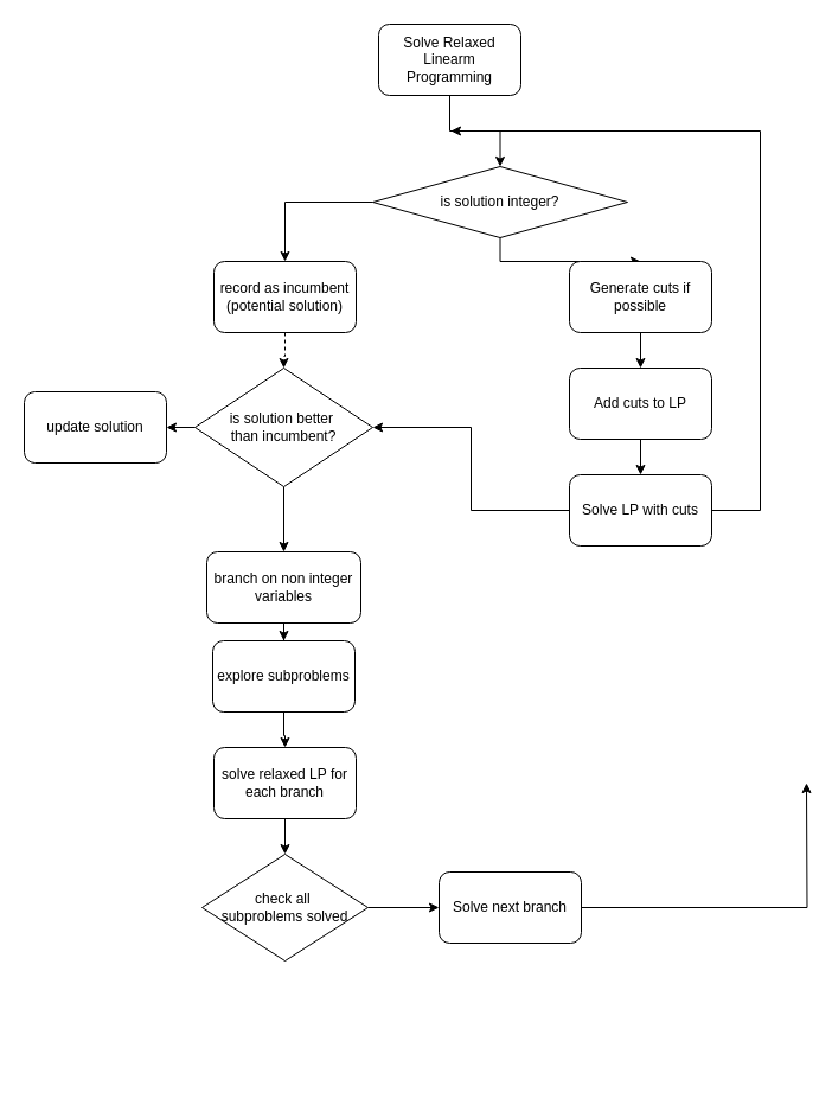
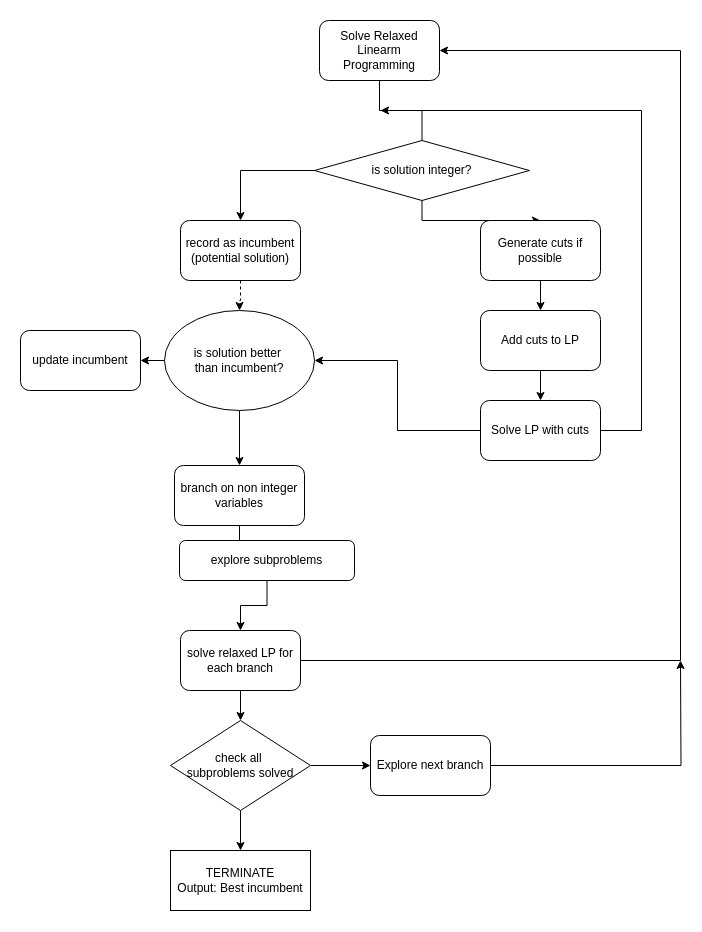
  <mxCell id="0" />
  <mxCell id="1" parent="0" />
- <mxCell id="2" style="edgeStyle=orthogonalEdgeStyle;rounded=0;orthogonalLoop=1;jettySize=auto;html=1;entryX=0.5;entryY=0;entryDx=0;entryDy=0;" edge="1" parent="1" source="3" target="6"><mxGeometry relative="1" as="geometry" /></mxCell>
+ <mxCell id="2" style="edgeStyle=orthogonalEdgeStyle;rounded=0;orthogonalLoop=1;jettySize=auto;html=1;entryX=0.5;entryY=0;entryDx=0;entryDy=0;endArrow=none;" edge="1" parent="1" source="3" target="6"><mxGeometry relative="1" as="geometry" /></mxCell>
  <mxCell id="3" value="Solve Relaxed Linearm Programming" style="rounded=1;whiteSpace=wrap;html=1;" vertex="1" parent="1"><mxGeometry x="319" y="20" width="120" height="60" as="geometry" /></mxCell>
  <mxCell id="4" style="edgeStyle=orthogonalEdgeStyle;rounded=0;orthogonalLoop=1;jettySize=auto;html=1;entryX=0.5;entryY=0;entryDx=0;entryDy=0;" edge="1" parent="1" source="6" target="8"><mxGeometry relative="1" as="geometry" /></mxCell>
  <mxCell id="5" style="edgeStyle=orthogonalEdgeStyle;rounded=0;orthogonalLoop=1;jettySize=auto;html=1;entryX=0.5;entryY=0;entryDx=0;entryDy=0;" edge="1" parent="1" source="6" target="10"><mxGeometry relative="1" as="geometry" /></mxCell>
  <mxCell id="6" value="is solution integer?" style="rhombus;whiteSpace=wrap;html=1;" vertex="1" parent="1"><mxGeometry x="314" y="140" width="215" height="60" as="geometry" /></mxCell>
  <mxCell id="7" style="edgeStyle=orthogonalEdgeStyle;rounded=0;orthogonalLoop=1;jettySize=auto;html=1;dashed=1;" edge="1" parent="1" source="8" target="18"><mxGeometry relative="1" as="geometry" /></mxCell>
  <mxCell id="8" value="record as incumbent (potential solution)" style="rounded=1;whiteSpace=wrap;html=1;" vertex="1" parent="1"><mxGeometry x="180" y="220" width="120" height="60" as="geometry" /></mxCell>
  <mxCell id="9" style="edgeStyle=orthogonalEdgeStyle;rounded=0;orthogonalLoop=1;jettySize=auto;html=1;" edge="1" parent="1" source="10" target="12"><mxGeometry relative="1" as="geometry" /></mxCell>
  <mxCell id="10" value="Generate cuts if possible" style="rounded=1;whiteSpace=wrap;html=1;" vertex="1" parent="1"><mxGeometry x="480" y="220" width="120" height="60" as="geometry" /></mxCell>
  <mxCell id="11" style="edgeStyle=orthogonalEdgeStyle;rounded=0;orthogonalLoop=1;jettySize=auto;html=1;entryX=0.5;entryY=0;entryDx=0;entryDy=0;" edge="1" parent="1" source="12" target="15"><mxGeometry relative="1" as="geometry" /></mxCell>
  <mxCell id="12" value="Add cuts to LP" style="rounded=1;whiteSpace=wrap;html=1;" vertex="1" parent="1"><mxGeometry x="480" y="310" width="120" height="60" as="geometry" /></mxCell>
  <mxCell id="13" style="edgeStyle=orthogonalEdgeStyle;rounded=0;orthogonalLoop=1;jettySize=auto;html=1;exitX=1;exitY=0.5;exitDx=0;exitDy=0;" edge="1" parent="1" source="15"><mxGeometry relative="1" as="geometry"><mxPoint x="380" y="110" as="targetPoint" /><mxPoint x="740" y="430" as="sourcePoint" /><Array as="points"><mxPoint x="641" y="430" /></Array></mxGeometry></mxCell>
  <mxCell id="14" style="edgeStyle=orthogonalEdgeStyle;rounded=0;orthogonalLoop=1;jettySize=auto;html=1;entryX=1;entryY=0.5;entryDx=0;entryDy=0;" edge="1" parent="1" source="15" target="18"><mxGeometry relative="1" as="geometry" /></mxCell>
  <mxCell id="15" value="Solve LP with cuts" style="rounded=1;whiteSpace=wrap;html=1;" vertex="1" parent="1"><mxGeometry x="480" y="400" width="120" height="60" as="geometry" /></mxCell>
  <mxCell id="16" style="edgeStyle=orthogonalEdgeStyle;rounded=0;orthogonalLoop=1;jettySize=auto;html=1;entryX=1;entryY=0.5;entryDx=0;entryDy=0;" edge="1" parent="1" source="18" target="19"><mxGeometry relative="1" as="geometry" /></mxCell>
  <mxCell id="17" style="edgeStyle=orthogonalEdgeStyle;rounded=0;orthogonalLoop=1;jettySize=auto;html=1;entryX=0.5;entryY=0;entryDx=0;entryDy=0;" edge="1" parent="1" source="18" target="21"><mxGeometry relative="1" as="geometry" /></mxCell>
- <mxCell id="18" value="is solution better&amp;nbsp;&lt;div&gt;than incumbent?&lt;/div&gt;" style="rhombus;whiteSpace=wrap;html=1;" vertex="1" parent="1"><mxGeometry x="164" y="310" width="150" height="100" as="geometry" /></mxCell>
- <mxCell id="19" value="update solution" style="rounded=1;whiteSpace=wrap;html=1;" vertex="1" parent="1"><mxGeometry x="20" y="330" width="120" height="60" as="geometry" /></mxCell>
+ <mxCell id="18" value="is solution better&amp;nbsp;&lt;div&gt;than incumbent?&lt;/div&gt;" style="ellipse;whiteSpace=wrap;html=1;" vertex="1" parent="1"><mxGeometry x="164" y="310" width="150" height="100" as="geometry" /></mxCell>
+ <mxCell id="19" value="update incumbent" style="rounded=1;whiteSpace=wrap;html=1;" vertex="1" parent="1"><mxGeometry x="20" y="330" width="120" height="60" as="geometry" /></mxCell>
  <mxCell id="20" style="edgeStyle=orthogonalEdgeStyle;rounded=0;orthogonalLoop=1;jettySize=auto;html=1;entryX=0.5;entryY=0;entryDx=0;entryDy=0;" edge="1" parent="1" source="21" target="23"><mxGeometry relative="1" as="geometry"><mxPoint x="239" y="540" as="targetPoint" /></mxGeometry></mxCell>
  <mxCell id="21" value="branch on non integer variables" style="rounded=1;whiteSpace=wrap;html=1;" vertex="1" parent="1"><mxGeometry x="174" y="465" width="130" height="60" as="geometry" /></mxCell>
  <mxCell id="22" style="edgeStyle=orthogonalEdgeStyle;rounded=0;orthogonalLoop=1;jettySize=auto;html=1;entryX=0.5;entryY=0;entryDx=0;entryDy=0;" edge="1" parent="1" source="23" target="26"><mxGeometry relative="1" as="geometry" /></mxCell>
- <mxCell id="23" value="explore subproblems" style="rounded=1;whiteSpace=wrap;html=1;" vertex="1" parent="1"><mxGeometry x="179" y="540" width="120" height="60" as="geometry" /></mxCell>
+ <mxCell id="23" value="explore subproblems" style="rounded=1;whiteSpace=wrap;html=1;" vertex="1" parent="1"><mxGeometry x="179" y="540" width="175" height="40" as="geometry" /></mxCell>
+ <mxCell id="24" style="edgeStyle=orthogonalEdgeStyle;rounded=0;orthogonalLoop=1;jettySize=auto;html=1;entryX=1;entryY=0.5;entryDx=0;entryDy=0;" edge="1" parent="1" source="26" target="3"><mxGeometry relative="1" as="geometry"><Array as="points"><mxPoint x="680" y="660" /><mxPoint x="680" y="50" /></Array></mxGeometry></mxCell>
  <mxCell id="25" style="edgeStyle=orthogonalEdgeStyle;rounded=0;orthogonalLoop=1;jettySize=auto;html=1;entryX=0.5;entryY=0;entryDx=0;entryDy=0;" edge="1" parent="1" source="26" target="29"><mxGeometry relative="1" as="geometry" /></mxCell>
  <mxCell id="26" value="solve relaxed LP for each branch" style="rounded=1;whiteSpace=wrap;html=1;" vertex="1" parent="1"><mxGeometry x="180" y="630" width="120" height="60" as="geometry" /></mxCell>
  <mxCell id="27" style="edgeStyle=orthogonalEdgeStyle;rounded=0;orthogonalLoop=1;jettySize=auto;html=1;" edge="1" parent="1" source="29" target="31"><mxGeometry relative="1" as="geometry" /></mxCell>
+ <mxCell id="28" value="" style="edgeStyle=orthogonalEdgeStyle;rounded=0;orthogonalLoop=1;jettySize=auto;html=1;" edge="1" parent="1" source="29" target="32"><mxGeometry relative="1" as="geometry" /></mxCell>
  <mxCell id="29" value="check all&amp;nbsp;&lt;div&gt;subproblems solved&lt;/div&gt;" style="rhombus;whiteSpace=wrap;html=1;" vertex="1" parent="1"><mxGeometry x="170" y="720" width="140" height="90" as="geometry" /></mxCell>
  <mxCell id="30" style="edgeStyle=orthogonalEdgeStyle;rounded=0;orthogonalLoop=1;jettySize=auto;html=1;" edge="1" parent="1" source="31"><mxGeometry relative="1" as="geometry"><mxPoint x="680" y="660" as="targetPoint" /></mxGeometry></mxCell>
- <mxCell id="31" value="Solve next branch" style="rounded=1;whiteSpace=wrap;html=1;" vertex="1" parent="1"><mxGeometry x="370" y="735" width="120" height="60" as="geometry" /></mxCell>
+ <mxCell id="31" value="Explore next branch" style="rounded=1;whiteSpace=wrap;html=1;" vertex="1" parent="1"><mxGeometry x="370" y="735" width="120" height="60" as="geometry" /></mxCell>
+ <mxCell id="32" value="TERMINATE&lt;div&gt;&lt;span style=&quot;background-color: initial;&quot;&gt;Output: Best incumbent&lt;/span&gt;&lt;/div&gt;" style="whiteSpace=wrap;html=1;" vertex="1" parent="1"><mxGeometry x="170" y="850" width="140" height="60" as="geometry" /></mxCell>
